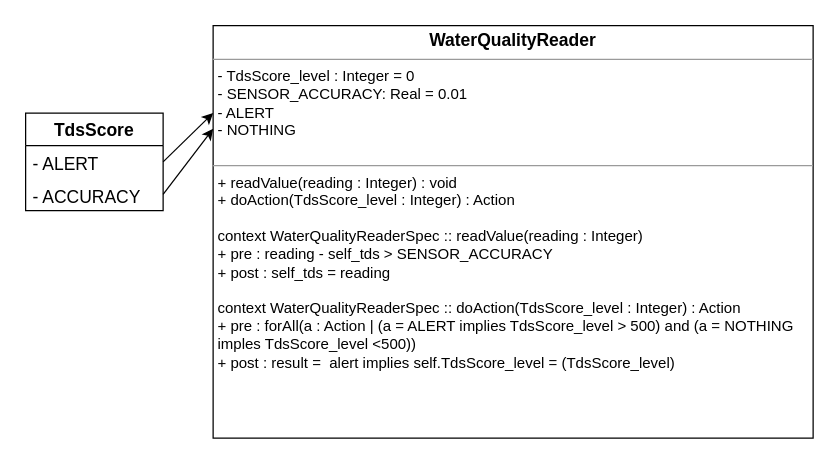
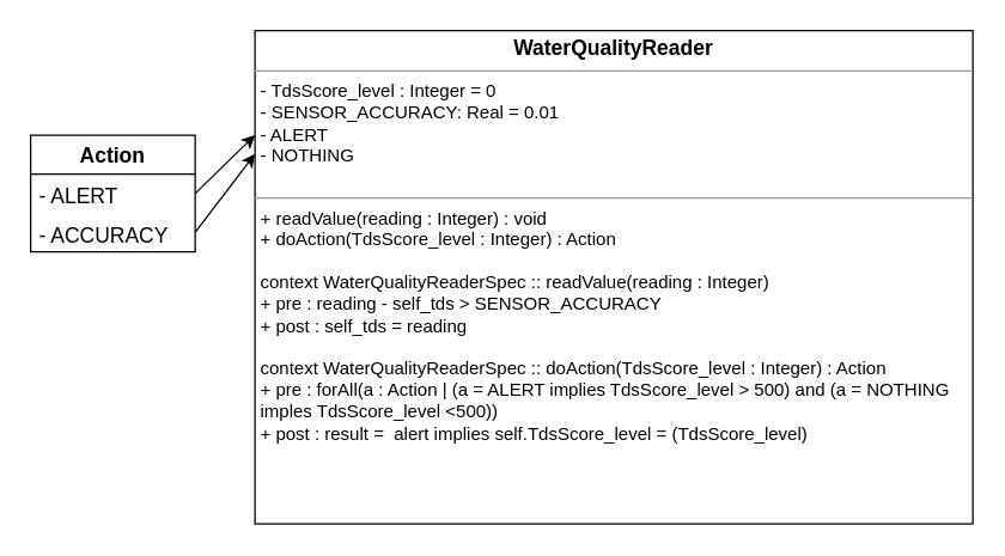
  <mxCell id="0" />
  <mxCell id="1" parent="0" />
  <mxCell id="2" value="&lt;p style=&quot;margin:0px;margin-top:4px;text-align:center;&quot;&gt;&lt;b&gt;&lt;font style=&quot;font-size: 14px;&quot;&gt;WaterQualityReader&lt;/font&gt;&lt;/b&gt;&lt;/p&gt;&lt;hr size=&quot;1&quot;&gt;&lt;p style=&quot;margin:0px;margin-left:4px;&quot;&gt;- TdsScore_level : Integer = 0&lt;/p&gt;&lt;p style=&quot;margin:0px;margin-left:4px;&quot;&gt;- SENSOR_ACCURACY: Real = 0.01&lt;/p&gt;&lt;p style=&quot;margin:0px;margin-left:4px;&quot;&gt;- ALERT&amp;nbsp;&lt;/p&gt;&lt;p style=&quot;margin:0px;margin-left:4px;&quot;&gt;- NOTHING&lt;/p&gt;&lt;p style=&quot;margin:0px;margin-left:4px;&quot;&gt;&lt;br&gt;&lt;/p&gt;&lt;hr size=&quot;1&quot;&gt;&lt;p style=&quot;margin:0px;margin-left:4px;&quot;&gt;+ readValue(reading : Integer) : void&lt;br&gt;+ doAction(TdsScore_level : Integer) : Action&lt;/p&gt;&lt;p style=&quot;margin:0px;margin-left:4px;&quot;&gt;&lt;br&gt;&lt;/p&gt;&lt;p style=&quot;margin:0px;margin-left:4px;&quot;&gt;context WaterQualityReaderSpec :: readValue(reading : Integer)&lt;/p&gt;&lt;p style=&quot;margin:0px;margin-left:4px;&quot;&gt;+ pre : reading - self_tds &amp;gt; SENSOR_ACCURACY&lt;/p&gt;&lt;p style=&quot;margin:0px;margin-left:4px;&quot;&gt;+ post : self_tds = reading&lt;/p&gt;&lt;p style=&quot;margin:0px;margin-left:4px;&quot;&gt;&lt;br&gt;&lt;/p&gt;&lt;p style=&quot;margin:0px;margin-left:4px;&quot;&gt;context WaterQualityReaderSpec&amp;nbsp;:: doAction(TdsScore_level : Integer) : Action&lt;/p&gt;&lt;p style=&quot;margin:0px;margin-left:4px;&quot;&gt;+ pre : forAll(a : Action | (a = ALERT implies TdsScore_level &amp;gt; 500) and (a = NOTHING&lt;/p&gt;&lt;p style=&quot;margin:0px;margin-left:4px;&quot;&gt;imples TdsScore_level &amp;lt;500))&lt;/p&gt;&lt;p style=&quot;margin:0px;margin-left:4px;&quot;&gt;+ post : result =&amp;nbsp; alert implies self.TdsScore_level = (TdsScore_level)&lt;/p&gt;&lt;p style=&quot;margin:0px;margin-left:4px;&quot;&gt;&lt;br&gt;&lt;/p&gt;&lt;p style=&quot;margin:0px;margin-left:4px;&quot;&gt;&lt;br&gt;&lt;/p&gt;" style="verticalAlign=top;align=left;overflow=fill;fontSize=12;fontFamily=Helvetica;html=1;" vertex="1" parent="1"><mxGeometry x="170" y="20" width="480" height="330" as="geometry" /></mxCell>
- <mxCell id="3" value="TdsScore" style="swimlane;fontStyle=1;childLayout=stackLayout;horizontal=1;startSize=26;fillColor=none;horizontalStack=0;resizeParent=1;resizeParentMax=0;resizeLast=0;collapsible=1;marginBottom=0;fontSize=14;" vertex="1" parent="1"><mxGeometry x="20" y="90" width="110" height="78" as="geometry" /></mxCell>
+ <mxCell id="3" value="Action" style="swimlane;fontStyle=1;childLayout=stackLayout;horizontal=1;startSize=26;fillColor=none;horizontalStack=0;resizeParent=1;resizeParentMax=0;resizeLast=0;collapsible=1;marginBottom=0;fontSize=14;" vertex="1" parent="1"><mxGeometry x="20" y="90" width="110" height="78" as="geometry" /></mxCell>
  <mxCell id="4" value="- ALERT" style="text;strokeColor=none;fillColor=none;align=left;verticalAlign=top;spacingLeft=4;spacingRight=4;overflow=hidden;rotatable=0;points=[[0,0.5],[1,0.5]];portConstraint=eastwest;fontSize=14;" vertex="1" parent="3"><mxGeometry y="26" width="110" height="26" as="geometry" /></mxCell>
  <mxCell id="5" value="- ACCURACY" style="text;strokeColor=none;fillColor=none;align=left;verticalAlign=top;spacingLeft=4;spacingRight=4;overflow=hidden;rotatable=0;points=[[0,0.5],[1,0.5]];portConstraint=eastwest;fontSize=14;" vertex="1" parent="3"><mxGeometry y="52" width="110" height="26" as="geometry" /></mxCell>
  <mxCell id="6" value="" style="endArrow=classic;html=1;rounded=0;exitX=1;exitY=0.5;exitDx=0;exitDy=0;entryX=0;entryY=0.212;entryDx=0;entryDy=0;entryPerimeter=0;" edge="1" parent="1" source="4" target="2"><mxGeometry width="50" height="50" relative="1" as="geometry"><mxPoint x="420" y="170" as="sourcePoint" /><mxPoint x="470" y="120" as="targetPoint" /></mxGeometry></mxCell>
  <mxCell id="7" value="" style="endArrow=classic;html=1;rounded=0;exitX=1;exitY=0.5;exitDx=0;exitDy=0;entryX=0;entryY=0.25;entryDx=0;entryDy=0;" edge="1" parent="1" source="5" target="2"><mxGeometry width="50" height="50" relative="1" as="geometry"><mxPoint x="330" y="170" as="sourcePoint" /><mxPoint x="380" y="120" as="targetPoint" /></mxGeometry></mxCell>
